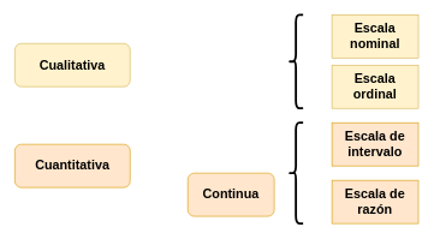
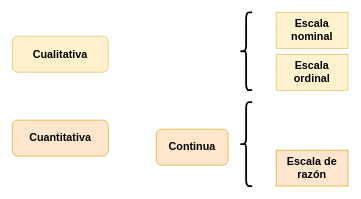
  <mxCell id="0" />
  <mxCell id="1" parent="0" />
  <mxCell id="2" value="Cualitativa" style="rounded=1;whiteSpace=wrap;html=1;labelBackgroundColor=none;fontFamily=Helvetica;fontSize=18;fillColor=#fff2cc;strokeColor=#d6b656;fontStyle=1" vertex="1" parent="1"><mxGeometry x="20" y="60" width="160" height="60" as="geometry" /></mxCell>
  <mxCell id="3" value="Cuantitativa" style="rounded=1;whiteSpace=wrap;html=1;labelBackgroundColor=none;fontFamily=Helvetica;fontSize=18;fillColor=#ffe6cc;strokeColor=#d79b00;fontStyle=1" vertex="1" parent="1"><mxGeometry x="20" y="200" width="160" height="60" as="geometry" /></mxCell>
- <mxCell id="4" value="Continua" style="rounded=1;whiteSpace=wrap;html=1;labelBackgroundColor=none;fontFamily=Helvetica;fontSize=18;fillColor=#ffe6cc;strokeColor=#d79b00;fontStyle=1" vertex="1" parent="1"><mxGeometry x="260" y="240" width="120" height="60" as="geometry" /></mxCell>
- <mxCell id="5" value="Escala de intervalo" style="rounded=0;whiteSpace=wrap;html=1;fontSize=18;fontStyle=1;fontFamily=Helvetica;fillColor=#ffe6cc;strokeColor=#d79b00;" vertex="1" parent="1"><mxGeometry x="460" y="170" width="120" height="60" as="geometry" /></mxCell>
+ <mxCell id="4" value="Continua" style="rounded=1;whiteSpace=wrap;html=1;labelBackgroundColor=none;fontFamily=Helvetica;fontSize=18;fillColor=#ffe6cc;strokeColor=#d79b00;fontStyle=1" vertex="1" parent="1"><mxGeometry x="260" y="215" width="120" height="60" as="geometry" /></mxCell>
  <mxCell id="6" value="Escala de razón" style="rounded=0;whiteSpace=wrap;html=1;fontSize=18;fontStyle=1;fontFamily=Helvetica;fillColor=#ffe6cc;strokeColor=#d79b00;" vertex="1" parent="1"><mxGeometry x="460" y="250" width="120" height="60" as="geometry" /></mxCell>
  <mxCell id="7" value="Escala nominal" style="rounded=0;whiteSpace=wrap;html=1;fontSize=18;fontStyle=1;fontFamily=Helvetica;fillColor=#fff2cc;strokeColor=#d6b656;" vertex="1" parent="1"><mxGeometry x="460" y="20" width="120" height="60" as="geometry" /></mxCell>
  <mxCell id="8" value="Escala ordinal" style="rounded=0;whiteSpace=wrap;html=1;fontSize=18;fontStyle=1;fontFamily=Helvetica;fillColor=#fff2cc;strokeColor=#d6b656;" vertex="1" parent="1"><mxGeometry x="460" y="90" width="120" height="60" as="geometry" /></mxCell>
  <mxCell id="9" value="" style="shape=curlyBracket;whiteSpace=wrap;html=1;rounded=1;fontFamily=Helvetica;strokeWidth=3;" vertex="1" parent="1"><mxGeometry x="400" y="170" width="20" height="140" as="geometry" /></mxCell>
  <mxCell id="10" value="" style="shape=curlyBracket;whiteSpace=wrap;html=1;rounded=1;fontFamily=Helvetica;strokeWidth=3;" vertex="1" parent="1"><mxGeometry x="400" y="20" width="20" height="130" as="geometry" /></mxCell>
